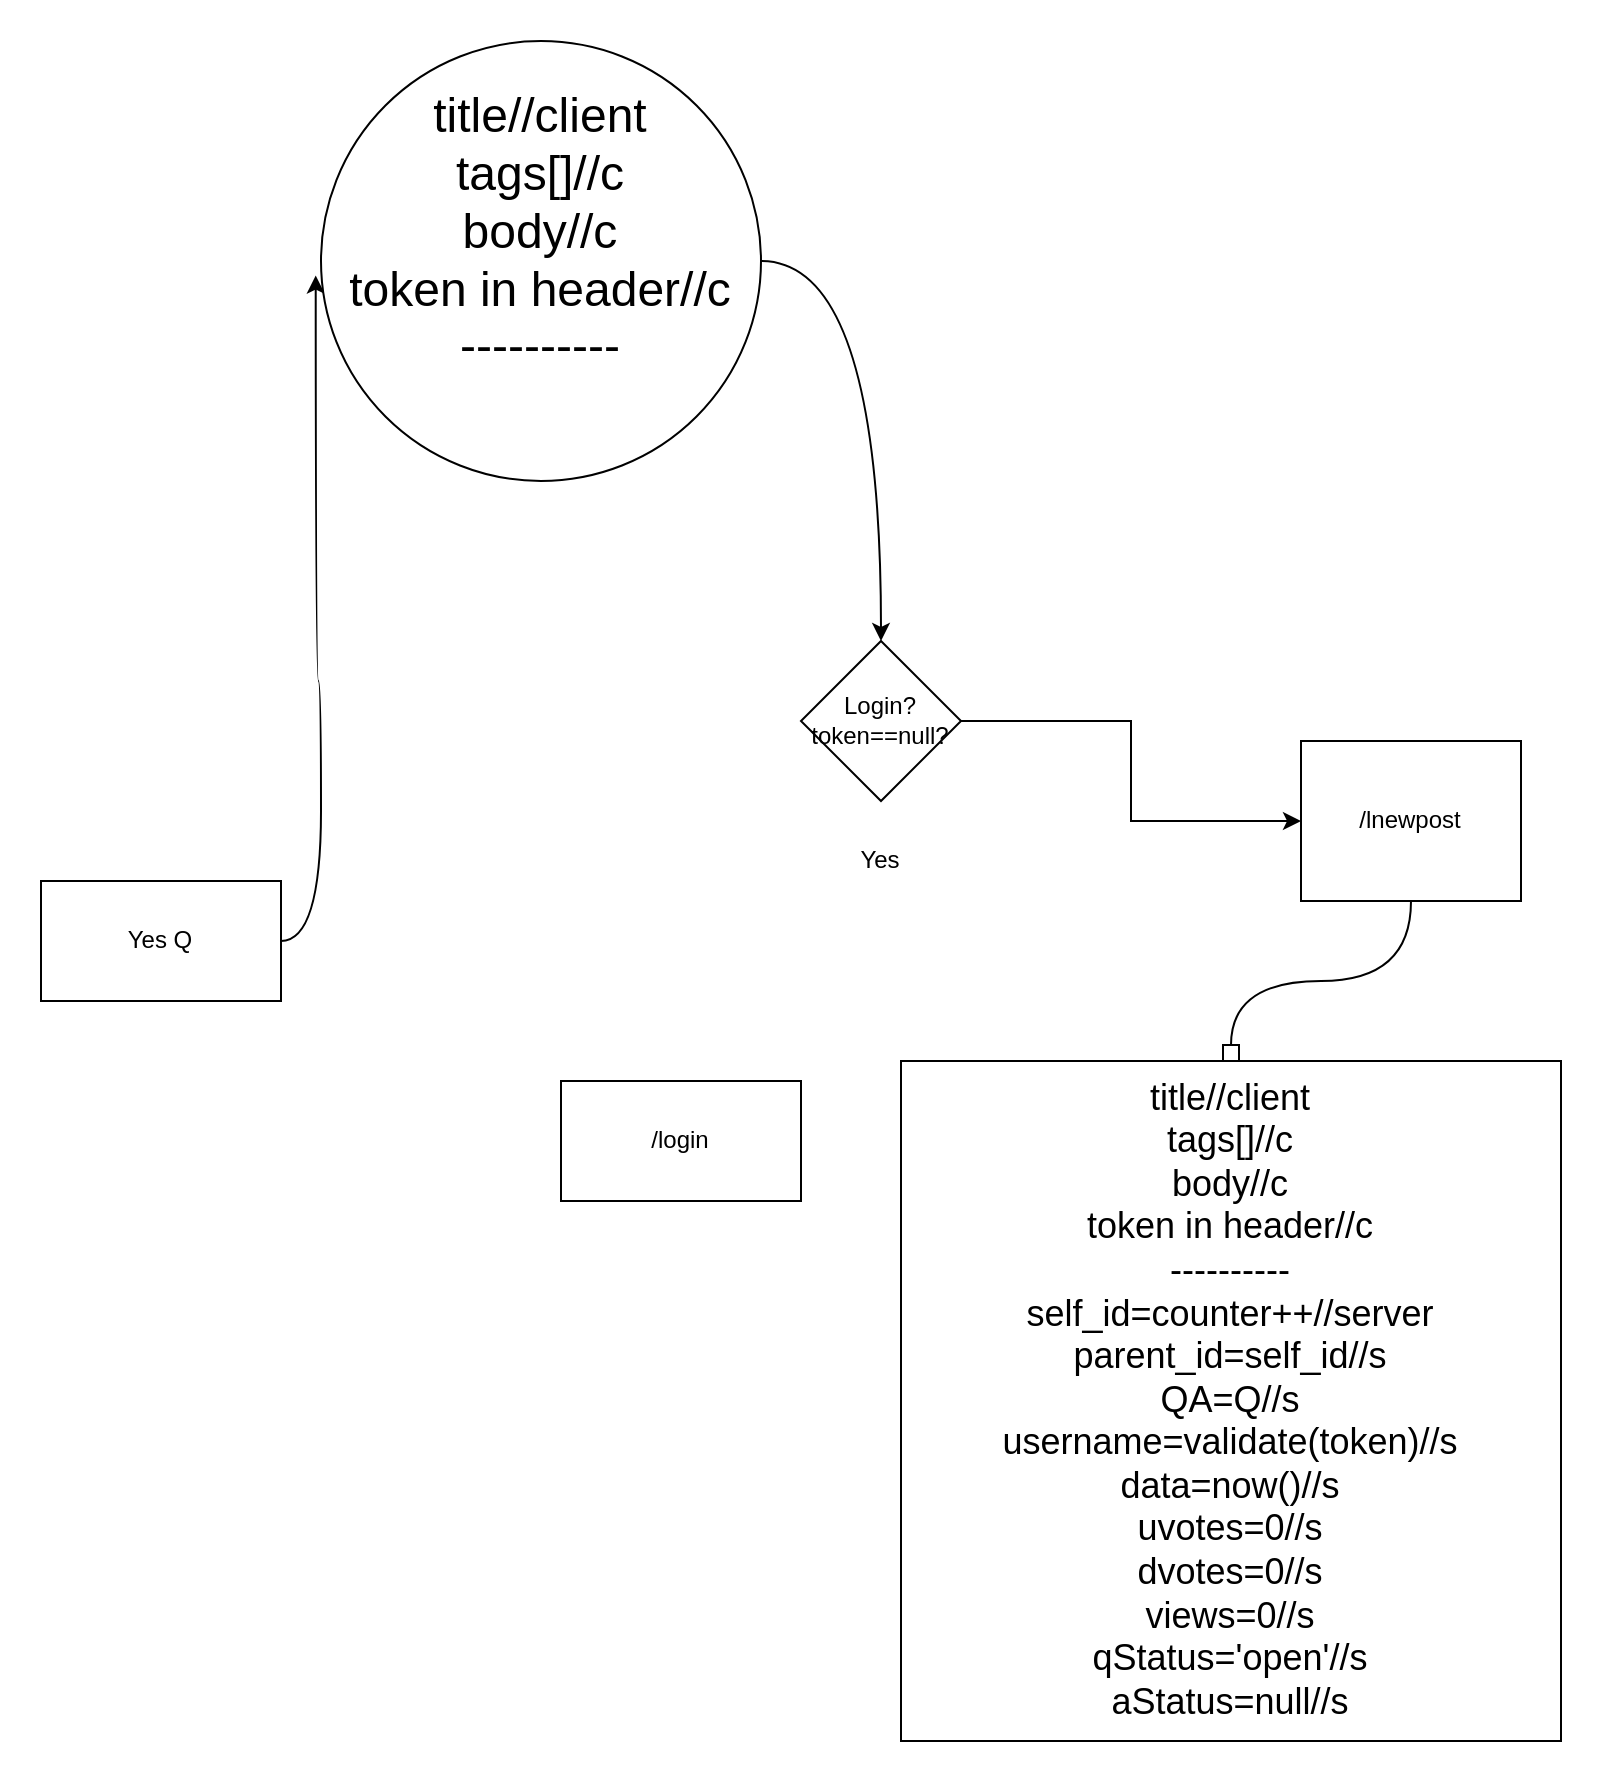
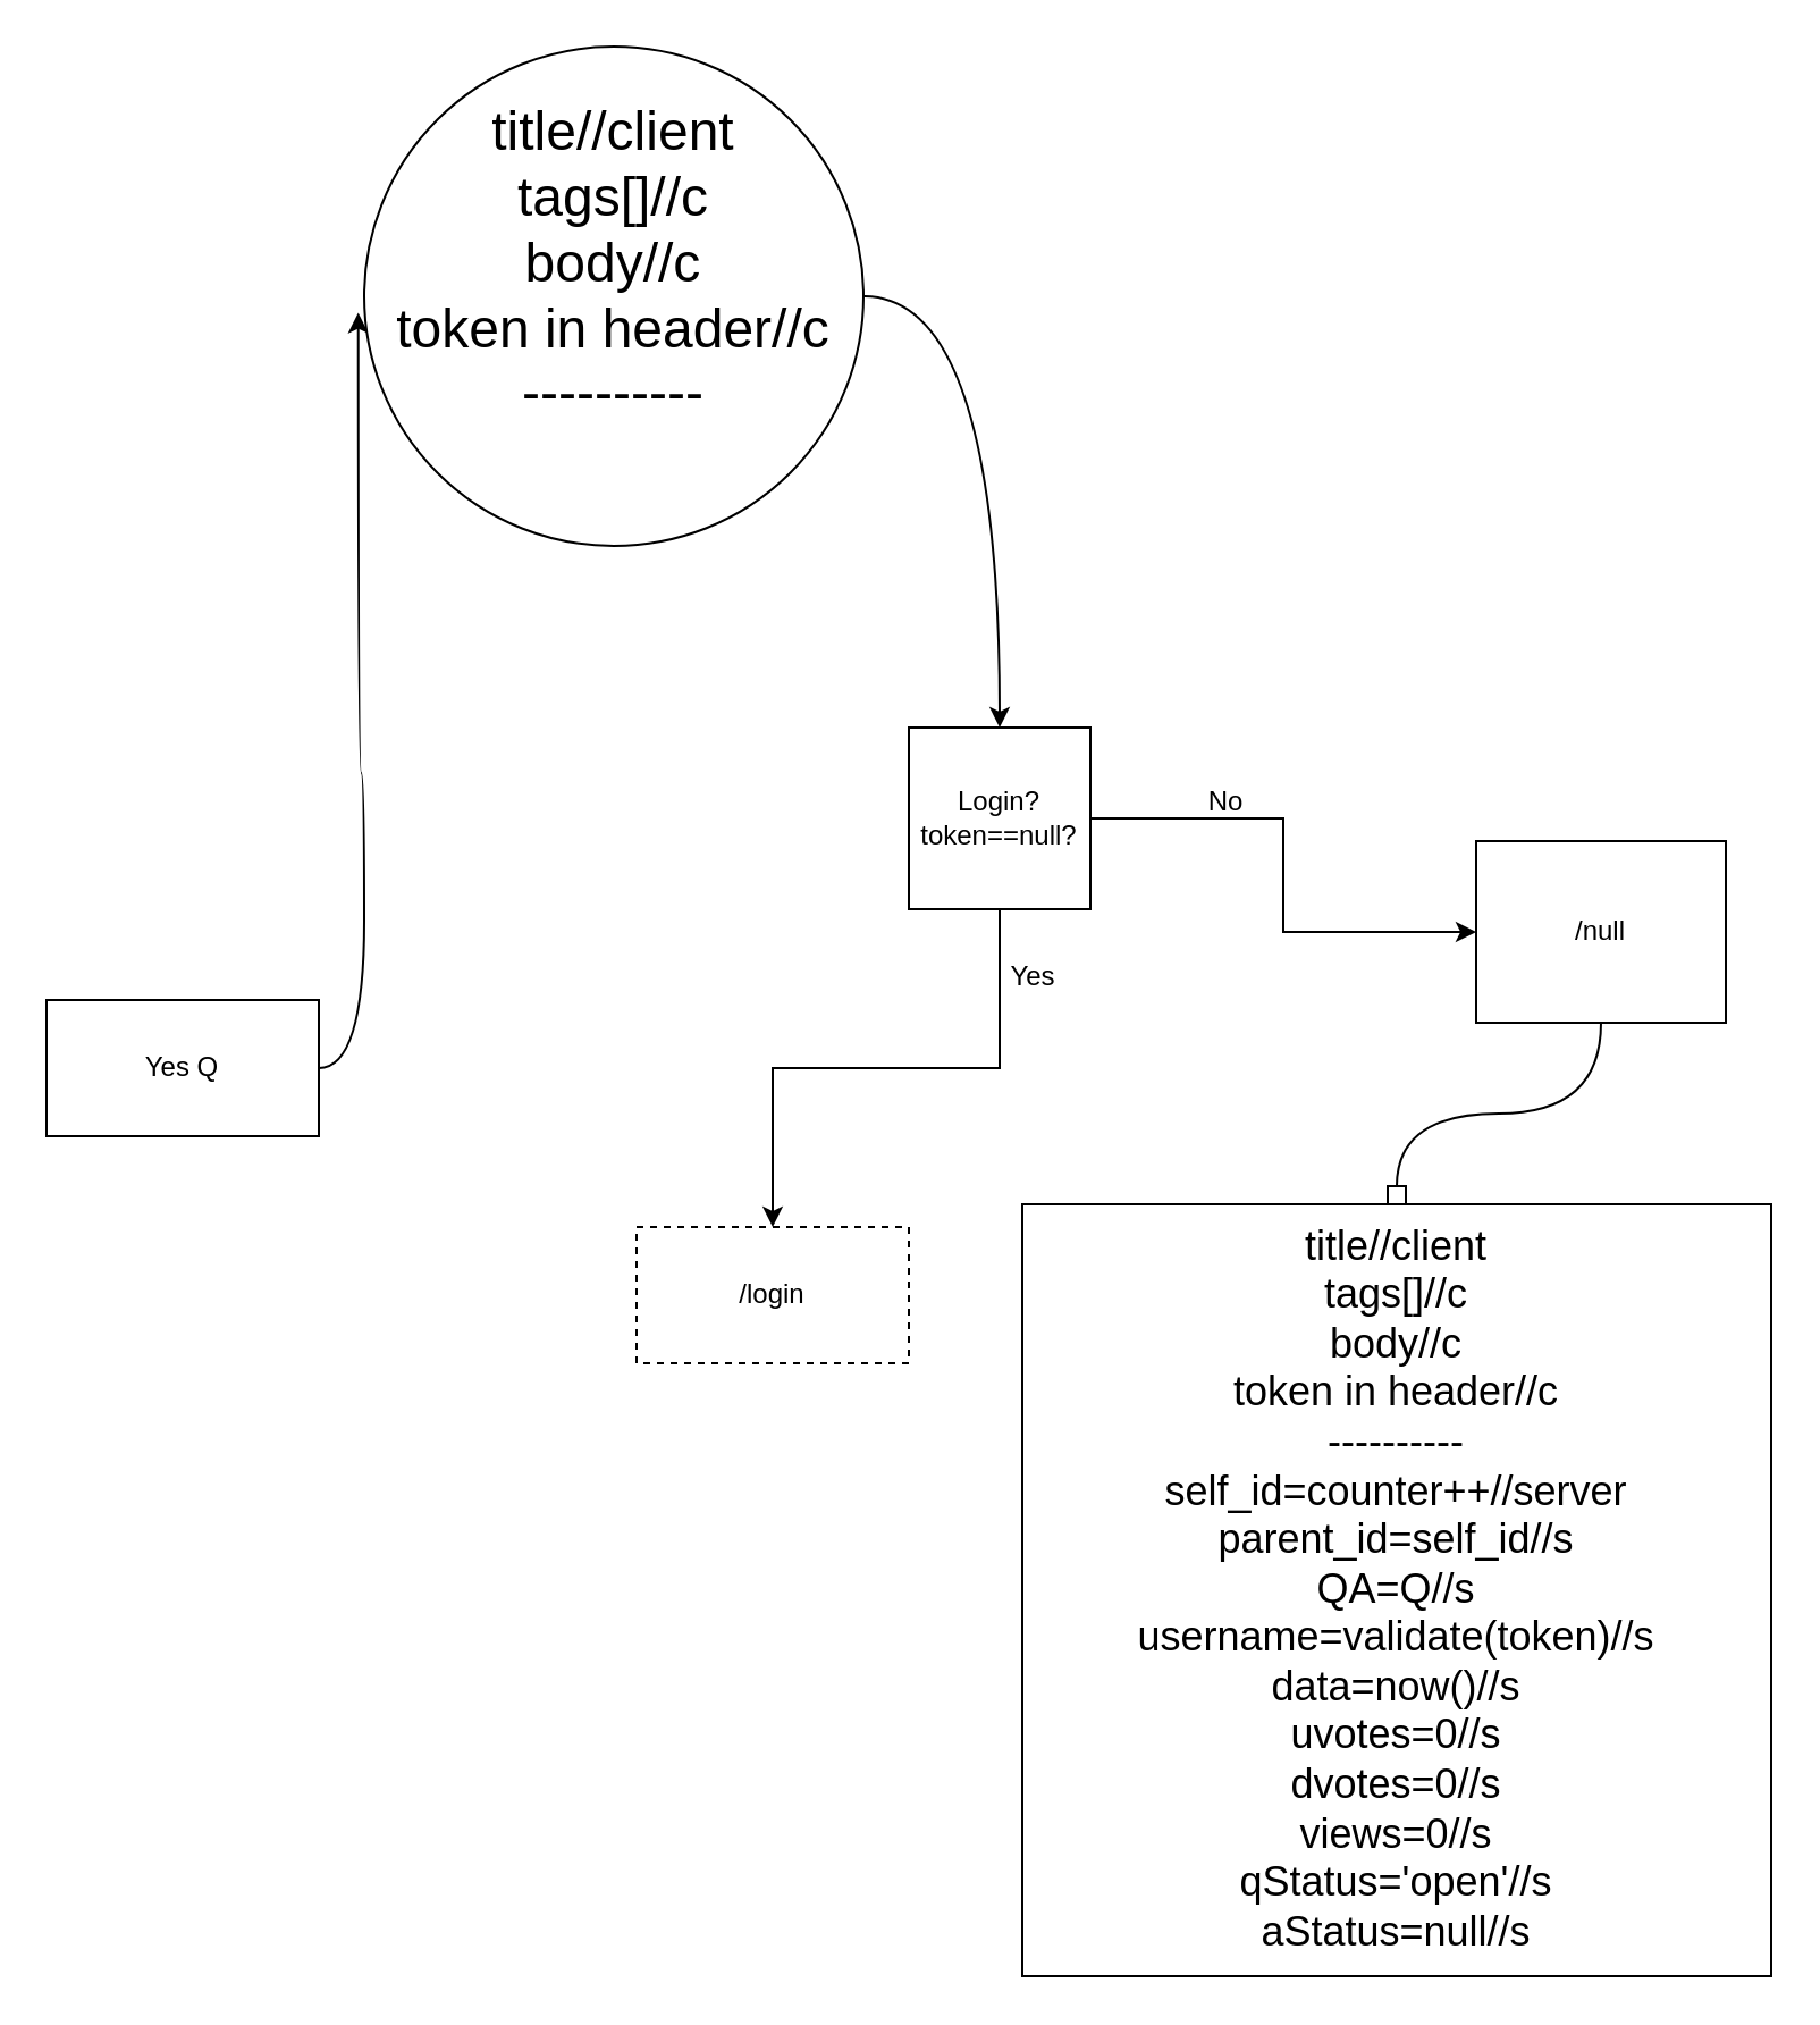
  <mxCell id="0" />
  <mxCell id="1" parent="0" />
  <mxCell id="2" style="edgeStyle=orthogonalEdgeStyle;curved=1;rounded=0;orthogonalLoop=1;jettySize=auto;html=1;entryX=-0.012;entryY=0.533;entryDx=0;entryDy=0;entryPerimeter=0;" edge="1" parent="1" source="3" target="10"><mxGeometry relative="1" as="geometry" /></mxCell>
  <mxCell id="3" value="Yes Q" style="rounded=0;whiteSpace=wrap;html=1;" vertex="1" parent="1"><mxGeometry x="20" y="440" width="120" height="60" as="geometry" /></mxCell>
+ <mxCell id="4" style="edgeStyle=orthogonalEdgeStyle;rounded=0;orthogonalLoop=1;jettySize=auto;html=1;" edge="1" parent="1" source="6" target="7"><mxGeometry relative="1" as="geometry"><mxPoint x="450" y="530" as="targetPoint" /></mxGeometry></mxCell>
  <mxCell id="5" value="" style="edgeStyle=orthogonalEdgeStyle;rounded=0;orthogonalLoop=1;jettySize=auto;html=1;" edge="1" parent="1" source="6" target="12"><mxGeometry relative="1" as="geometry" /></mxCell>
- <mxCell id="6" value="Login?&lt;br&gt;token==null?" style="rhombus;whiteSpace=wrap;html=1;" vertex="1" parent="1"><mxGeometry x="400" y="320" width="80" height="80" as="geometry" /></mxCell>
- <mxCell id="7" value="/login" style="rounded=0;whiteSpace=wrap;html=1;" vertex="1" parent="1"><mxGeometry x="280" y="540" width="120" height="60" as="geometry" /></mxCell>
- <mxCell id="8" value="Yes" style="text;html=1;strokeColor=none;fillColor=none;align=center;verticalAlign=middle;whiteSpace=wrap;rounded=0;" vertex="1" parent="1"><mxGeometry x="420" y="420" width="40" height="20" as="geometry" /></mxCell>
+ <mxCell id="6" value="Login?&lt;br&gt;token==null?" style="whiteSpace=wrap;html=1;rounded=0;" vertex="1" parent="1"><mxGeometry x="400" y="320" width="80" height="80" as="geometry" /></mxCell>
+ <mxCell id="7" value="/login" style="rounded=0;whiteSpace=wrap;html=1;dashed=1;" vertex="1" parent="1"><mxGeometry x="280" y="540" width="120" height="60" as="geometry" /></mxCell>
+ <mxCell id="8" value="Yes" style="text;html=1;strokeColor=none;fillColor=none;align=center;verticalAlign=middle;whiteSpace=wrap;rounded=0;" vertex="1" parent="1"><mxGeometry x="435" y="420" width="40" height="20" as="geometry" /></mxCell>
  <mxCell id="9" style="edgeStyle=orthogonalEdgeStyle;curved=1;rounded=0;orthogonalLoop=1;jettySize=auto;html=1;" edge="1" parent="1" source="10" target="6"><mxGeometry relative="1" as="geometry" /></mxCell>
  <mxCell id="10" value="&lt;font style=&quot;font-size: 24px&quot;&gt;title//client&lt;br&gt;tags[]//c&lt;br&gt;body//c&lt;br&gt;token in header//c&lt;br&gt;----------&lt;br&gt;&lt;br&gt;&lt;/font&gt;" style="ellipse;whiteSpace=wrap;html=1;aspect=fixed;" vertex="1" parent="1"><mxGeometry x="160" y="20" width="220" height="220" as="geometry" /></mxCell>
  <mxCell id="11" style="edgeStyle=orthogonalEdgeStyle;curved=1;rounded=0;orthogonalLoop=1;jettySize=auto;html=1;endArrow=box;endFill=0;" edge="1" parent="1" source="12" target="14"><mxGeometry relative="1" as="geometry"><mxPoint x="720" y="560" as="targetPoint" /></mxGeometry></mxCell>
- <mxCell id="12" value="/lnewpost&lt;br&gt;" style="whiteSpace=wrap;html=1;" vertex="1" parent="1"><mxGeometry x="650" y="370" width="110" height="80" as="geometry" /></mxCell>
+ <mxCell id="12" value="/null&lt;br&gt;" style="whiteSpace=wrap;html=1;" vertex="1" parent="1"><mxGeometry x="650" y="370" width="110" height="80" as="geometry" /></mxCell>
+ <mxCell id="13" value="No" style="text;html=1;strokeColor=none;fillColor=none;align=center;verticalAlign=middle;whiteSpace=wrap;rounded=0;" vertex="1" parent="1"><mxGeometry x="520" y="343" width="40" height="20" as="geometry" /></mxCell>
  <mxCell id="14" value="&lt;font style=&quot;font-size: 18px&quot;&gt;title//client&lt;br&gt;tags[]//c&lt;br&gt;body//c&lt;br&gt;token in header//c&lt;br&gt;----------&lt;br&gt;self_id=counter++//server&lt;br&gt;parent_id=self_id//s&lt;br&gt;QA=Q//s&lt;br&gt;username=validate(token)//s&lt;br&gt;data=now()//s&lt;br&gt;uvotes=0//s&lt;br&gt;dvotes=0//s&lt;br&gt;views=0//s&lt;br&gt;qStatus='open'//s&lt;br&gt;aStatus=null//s&lt;/font&gt;" style="rounded=0;whiteSpace=wrap;html=1;" vertex="1" parent="1"><mxGeometry x="450" y="530" width="330" height="340" as="geometry" /></mxCell>
